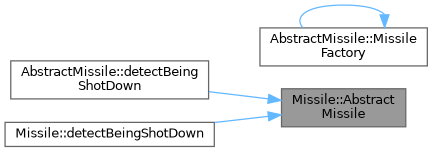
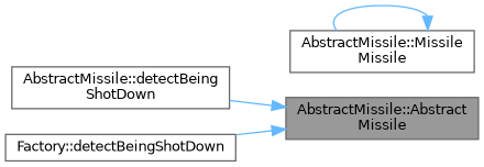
  digraph {
    rankdir=RL
    node [color=grey40 fillcolor=white fontname=Helvetica fontsize=10 shape=box style=filled]
    edge [color=steelblue1 dir=back fontname=Helvetica fontsize=10 labelfontname=Helvetica labelfontsize=10 style=solid]
-   n1 [color=gray40 fillcolor=grey60 fontcolor=black height=0.2 label="Missile::Abstract\lMissile" width=0.4]
+   n1 [color=gray40 fillcolor=grey60 fontcolor=black height=0.2 label="AbstractMissile::Abstract\lMissile" width=0.4]
    n2 [height=0.2 label="AbstractMissile::detectBeing\lShotDown" width=0.4]
-   n3 [height=0.2 label="Missile::detectBeingShotDown" width=0.4]
-   n4 [height=0.2 label="AbstractMissile::Missile\lFactory" width=0.4]
+   n3 [height=0.2 label="Factory::detectBeingShotDown" width=0.4]
+   n4 [height=0.2 label="AbstractMissile::Missile\lMissile" width=0.4]
    n1 -> n2
    n1 -> n3
    n4 -> n4
  }
